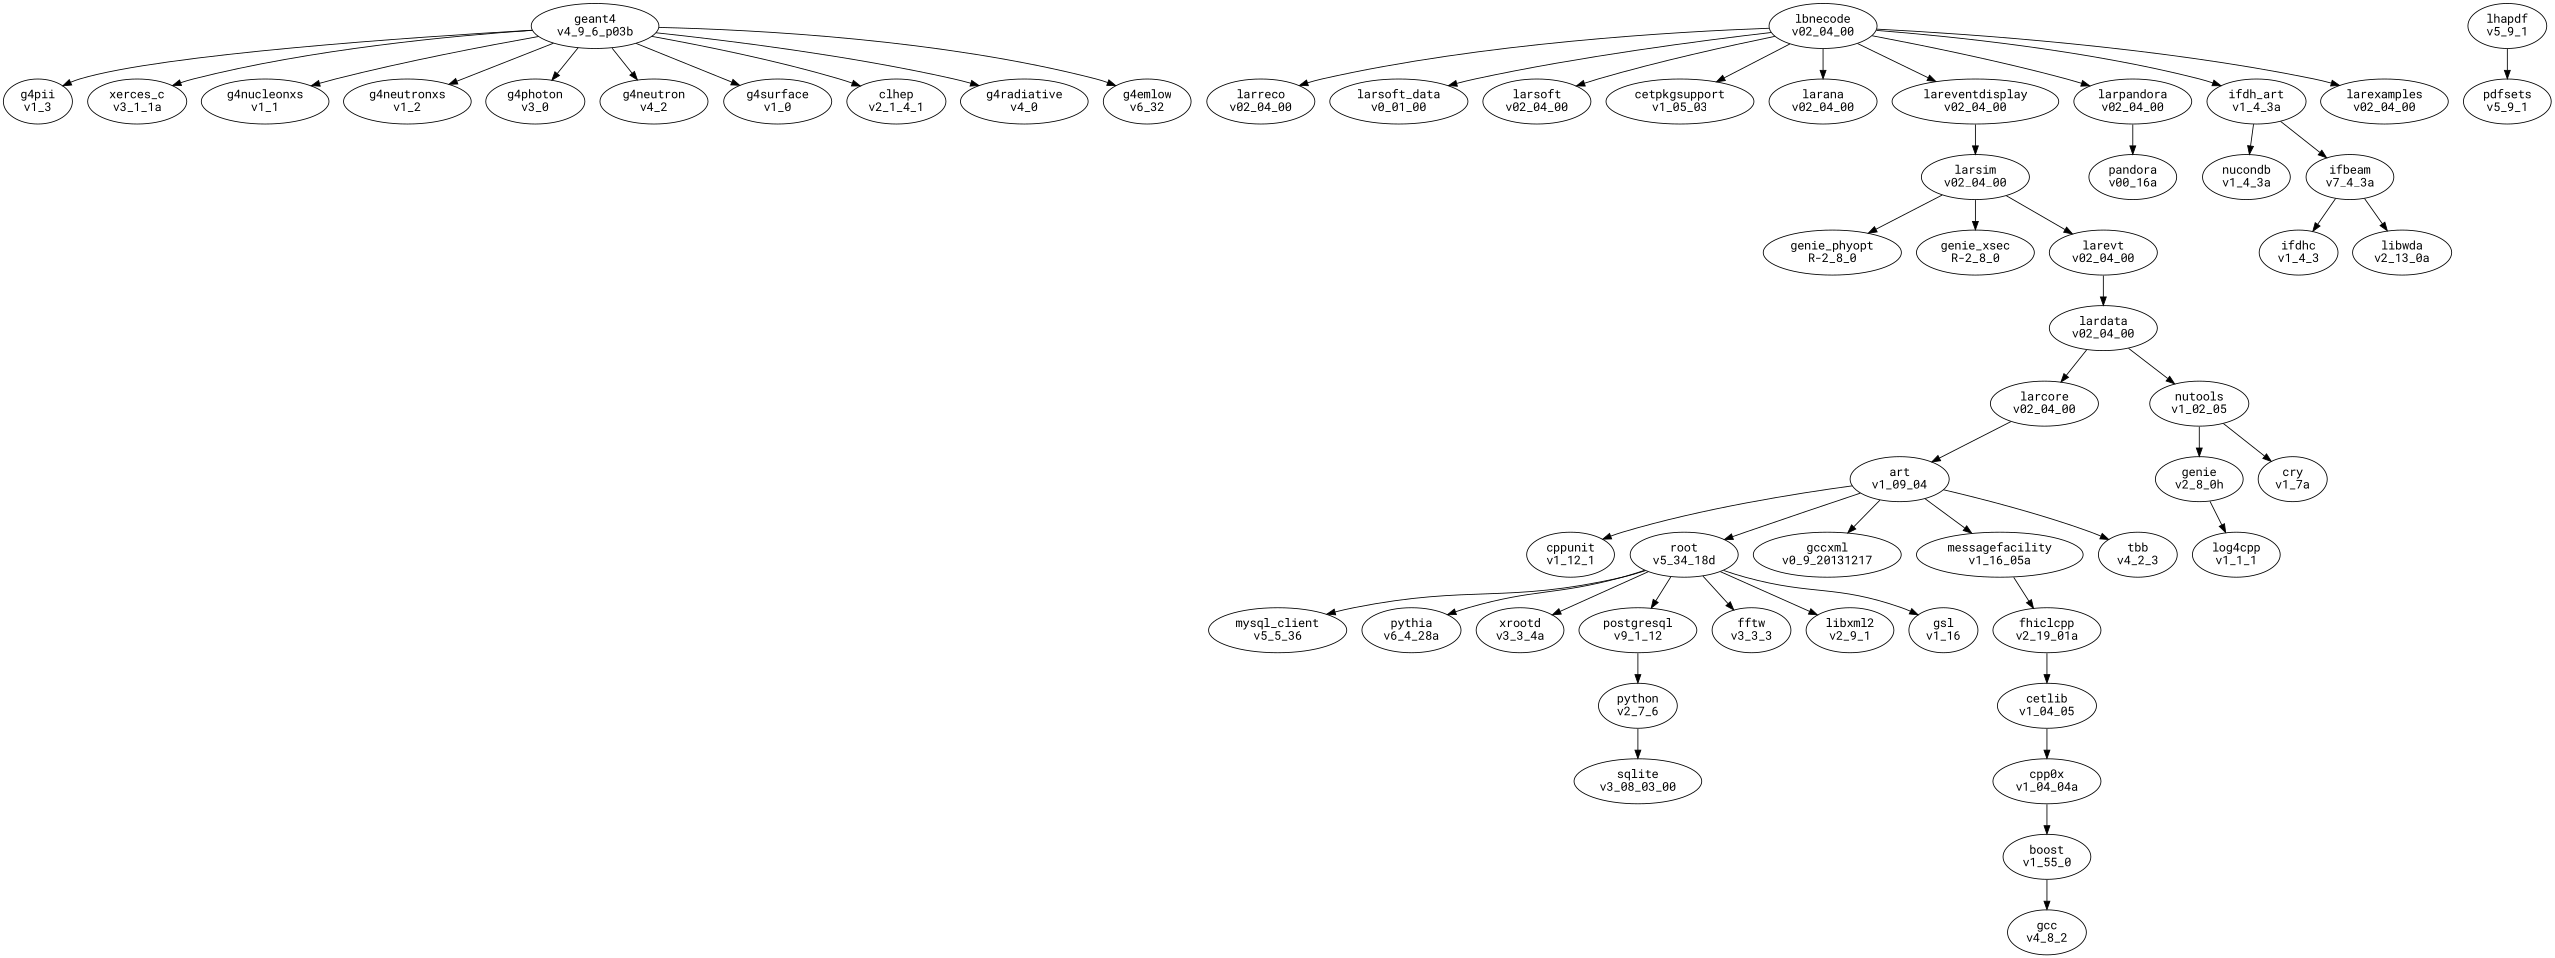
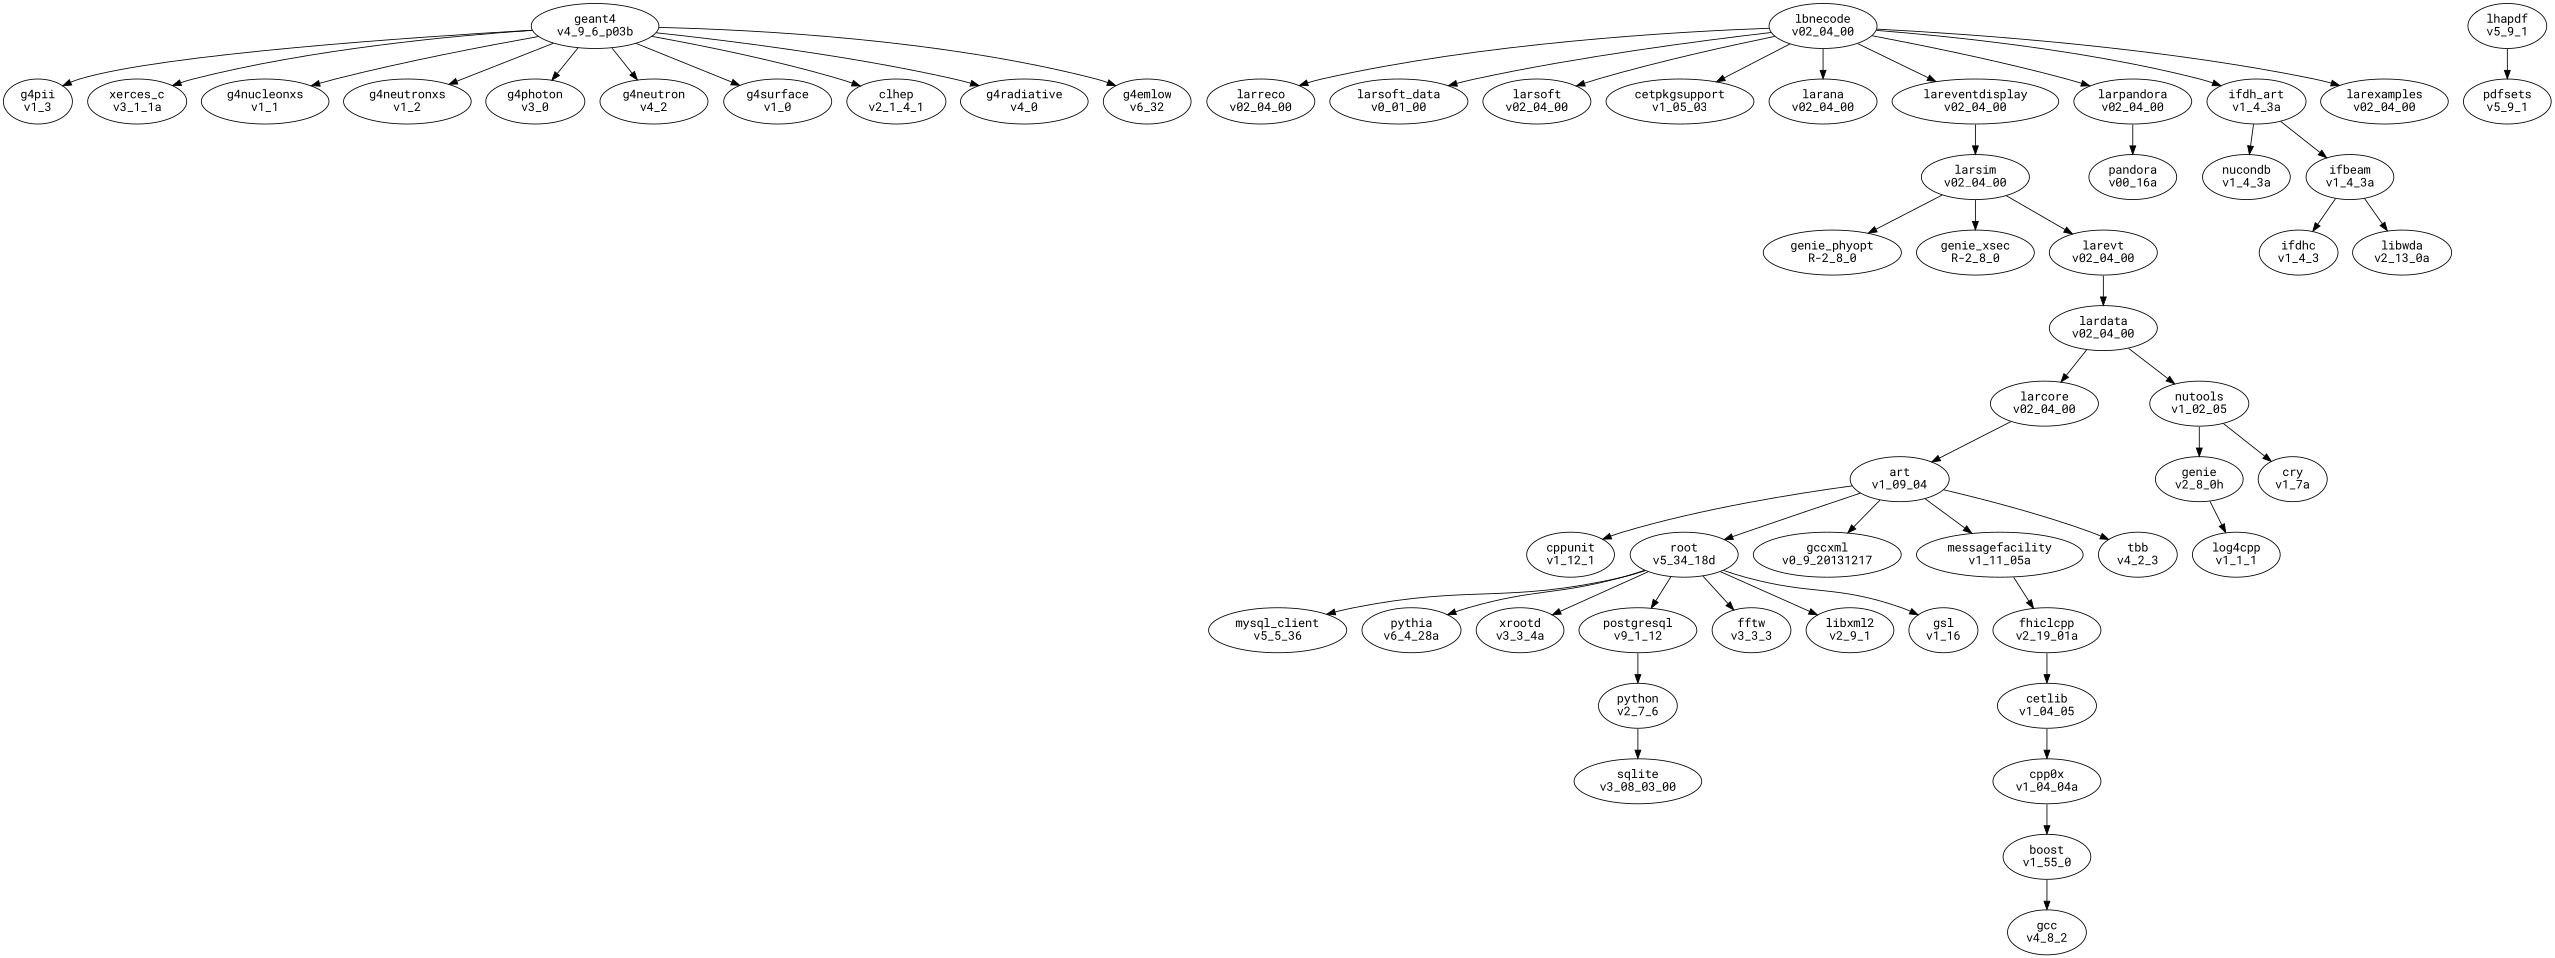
  digraph {
    fontname="Roboto Mono"
    node [fontname="Roboto Mono"]
    edge [fontname="Roboto Mono"]
    n1 [label="g4pii\nv1_3"]
    n2 [label="cpp0x\nv1_04_04a"]
    n3 [label="boost\nv1_55_0"]
    n4 [label="gcc\nv4_8_2"]
    n5 [label="larcore\nv02_04_00"]
    n6 [label="art\nv1_09_04"]
    n7 [label="cppunit\nv1_12_1"]
    n8 [label="root\nv5_34_18d"]
    n9 [label="gccxml\nv0_9_20131217"]
-   n10 [label="messagefacility\nv1_16_05a"]
+   n10 [label="messagefacility\nv1_11_05a"]
    n11 [label="tbb\nv4_2_3"]
    n12 [label="genie\nv2_8_0h"]
    n13 [label="log4cpp\nv1_1_1"]
    n14 [label="lhapdf\nv5_9_1"]
    n15 [label="pdfsets\nv5_9_1"]
    n16 [label="cetlib\nv1_04_05"]
    n17 [label="larreco\nv02_04_00"]
    n18 [label="fhiclcpp\nv2_19_01a"]
    n19 [label="nucondb\nv1_4_3a"]
    n20 [label="xerces_c\nv3_1_1a"]
    n21 [label="genie_phyopt\nR-2_8_0"]
    n22 [label="g4nucleonxs\nv1_1"]
    n23 [label="mysql_client\nv5_5_36"]
    n24 [label="g4neutronxs\nv1_2"]
    n25 [label="lbnecode\nv02_04_00"]
    n26 [label="larsoft_data\nv0_01_00"]
    n27 [label="larsoft\nv02_04_00"]
    n28 [label="cetpkgsupport\nv1_05_03"]
    n29 [label="larana\nv02_04_00"]
    n30 [label="lareventdisplay\nv02_04_00"]
    n31 [label="larpandora\nv02_04_00"]
    n32 [label="ifdh_art\nv1_4_3a"]
    n33 [label="larexamples\nv02_04_00"]
    n34 [label="larsim\nv02_04_00"]
    n35 [label="pandora\nv00_16a"]
-   n36 [label="ifbeam\nv7_4_3a"]
+   n36 [label="ifbeam\nv1_4_3a"]
    n37 [label="cry\nv1_7a"]
    n38 [label="pythia\nv6_4_28a"]
    n39 [label="lardata\nv02_04_00"]
    n40 [label="nutools\nv1_02_05"]
    n41 [label="xrootd\nv3_3_4a"]
    n42 [label="ifdhc\nv1_4_3"]
    n43 [label="postgresql\nv9_1_12"]
    n44 [label="fftw\nv3_3_3"]
    n45 [label="libxml2\nv2_9_1"]
    n46 [label="gsl\nv1_16"]
    n47 [label="geant4\nv4_9_6_p03b"]
    n48 [label="g4photon\nv3_0"]
    n49 [label="g4neutron\nv4_2"]
    n50 [label="g4surface\nv1_0"]
    n51 [label="clhep\nv2_1_4_1"]
    n52 [label="g4radiative\nv4_0"]
    n53 [label="g4emlow\nv6_32"]
    n54 [label="python\nv2_7_6"]
    n55 [label="genie_xsec\nR-2_8_0"]
    n56 [label="libwda\nv2_13_0a"]
    n57 [label="larevt\nv02_04_00"]
    n58 [label="sqlite\nv3_08_03_00"]
    n2 -> n3
    n3 -> n4
    n5 -> n6
    n6 -> n7
    n6 -> n8
    n6 -> n9
    n6 -> n10
    n6 -> n11
    n8 -> n23
    n8 -> n38
    n8 -> n41
    n8 -> n43
    n8 -> n44
    n8 -> n45
    n8 -> n46
    n10 -> n18
    n12 -> n13
    n14 -> n15
    n16 -> n2
    n18 -> n16
    n25 -> n17
    n25 -> n26
    n25 -> n27
    n25 -> n28
    n25 -> n29
    n25 -> n30
    n25 -> n31
    n25 -> n32
    n25 -> n33
    n30 -> n34
    n31 -> n35
    n32 -> n19
    n32 -> n36
    n34 -> n21
    n34 -> n55
    n34 -> n57
    n36 -> n42
    n36 -> n56
    n39 -> n5
    n39 -> n40
    n40 -> n12
    n40 -> n37
    n43 -> n54
    n47 -> n1
    n47 -> n20
    n47 -> n22
    n47 -> n24
    n47 -> n48
    n47 -> n49
    n47 -> n50
    n47 -> n51
    n47 -> n52
    n47 -> n53
    n54 -> n58
    n57 -> n39
  }
